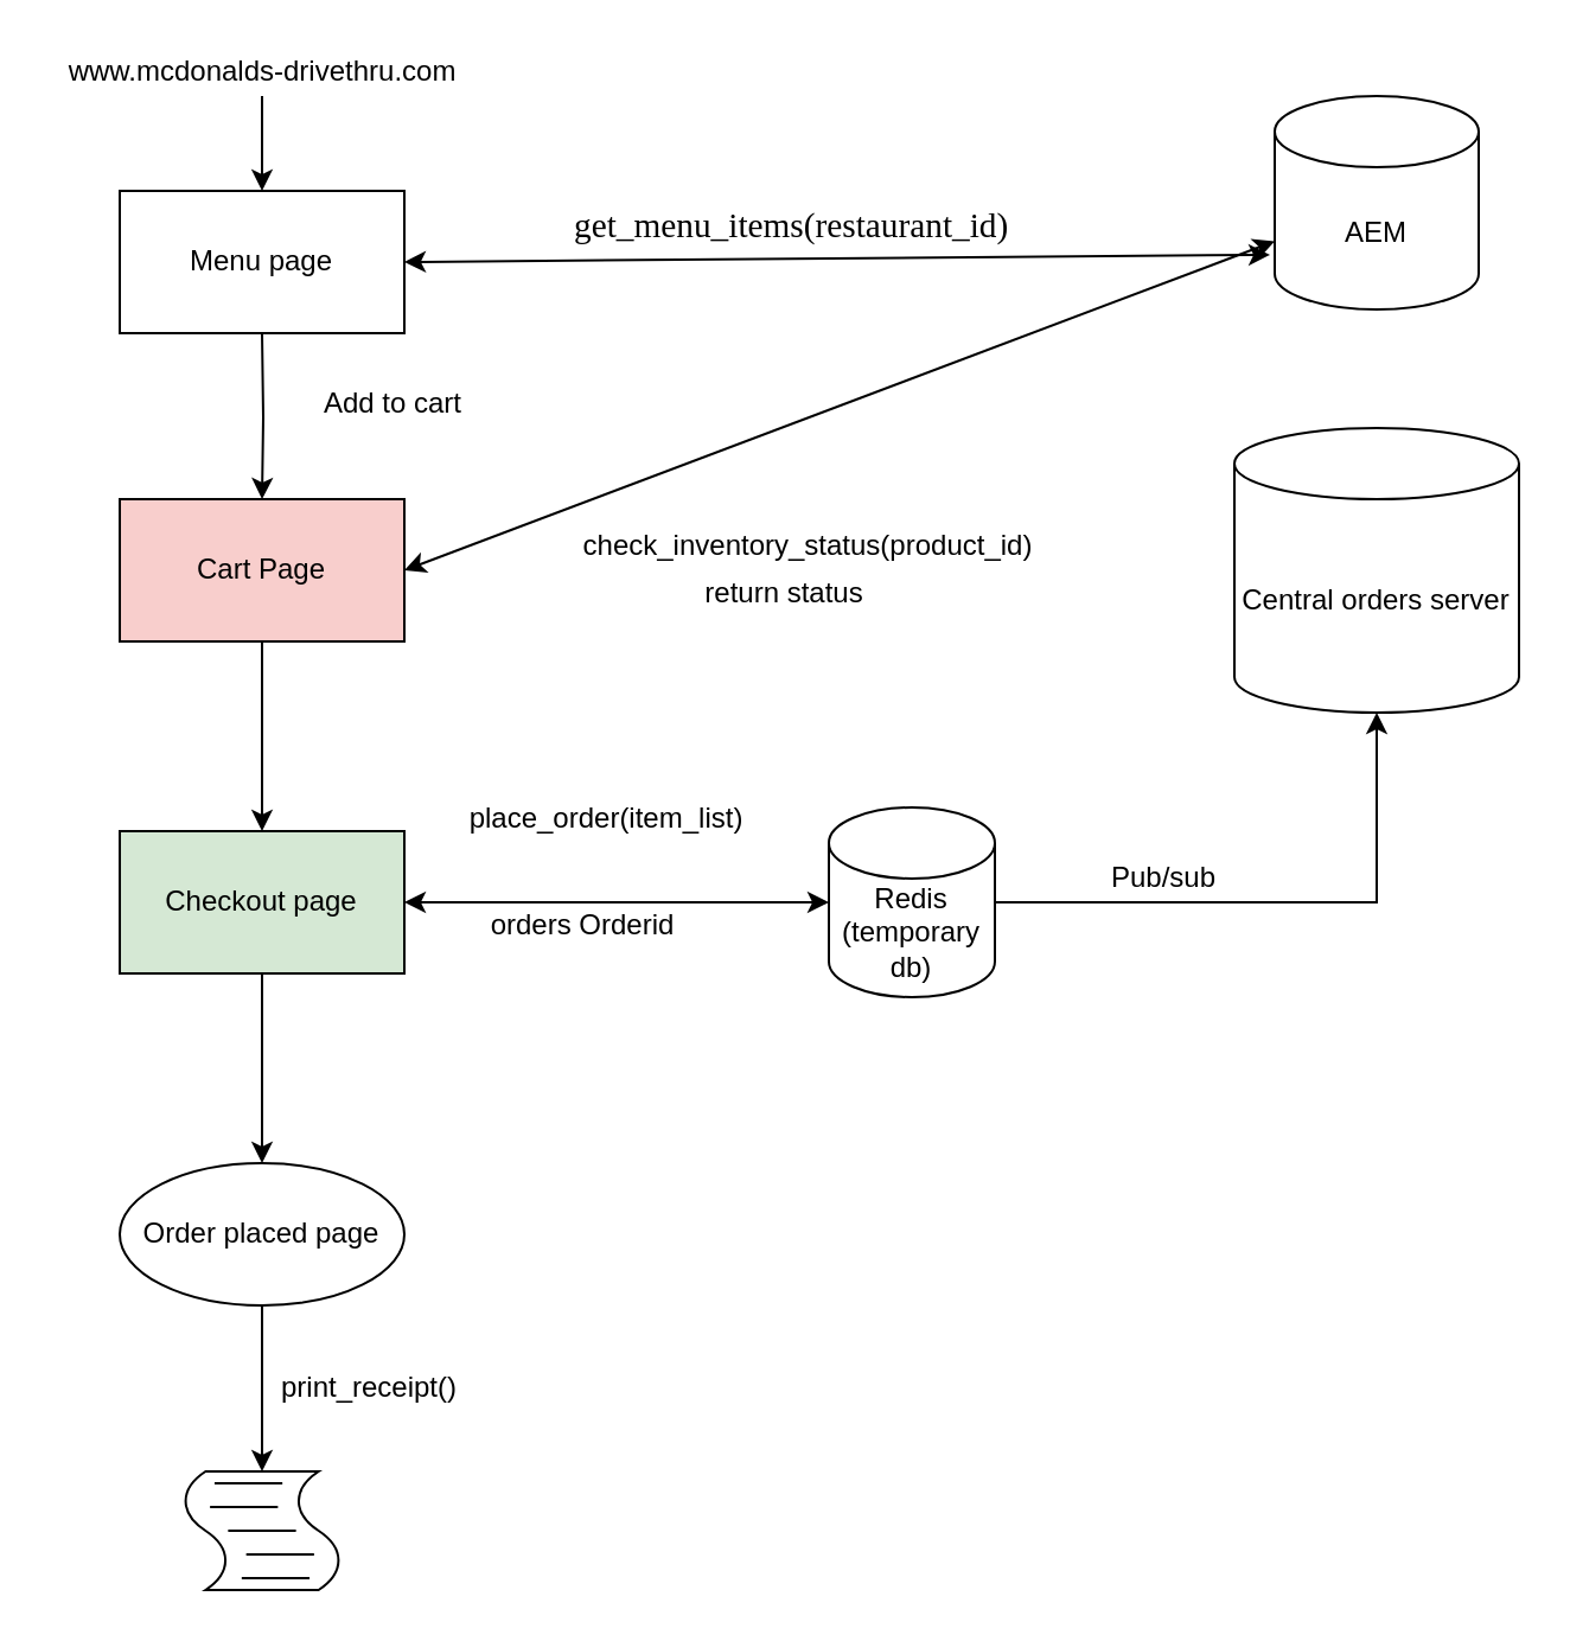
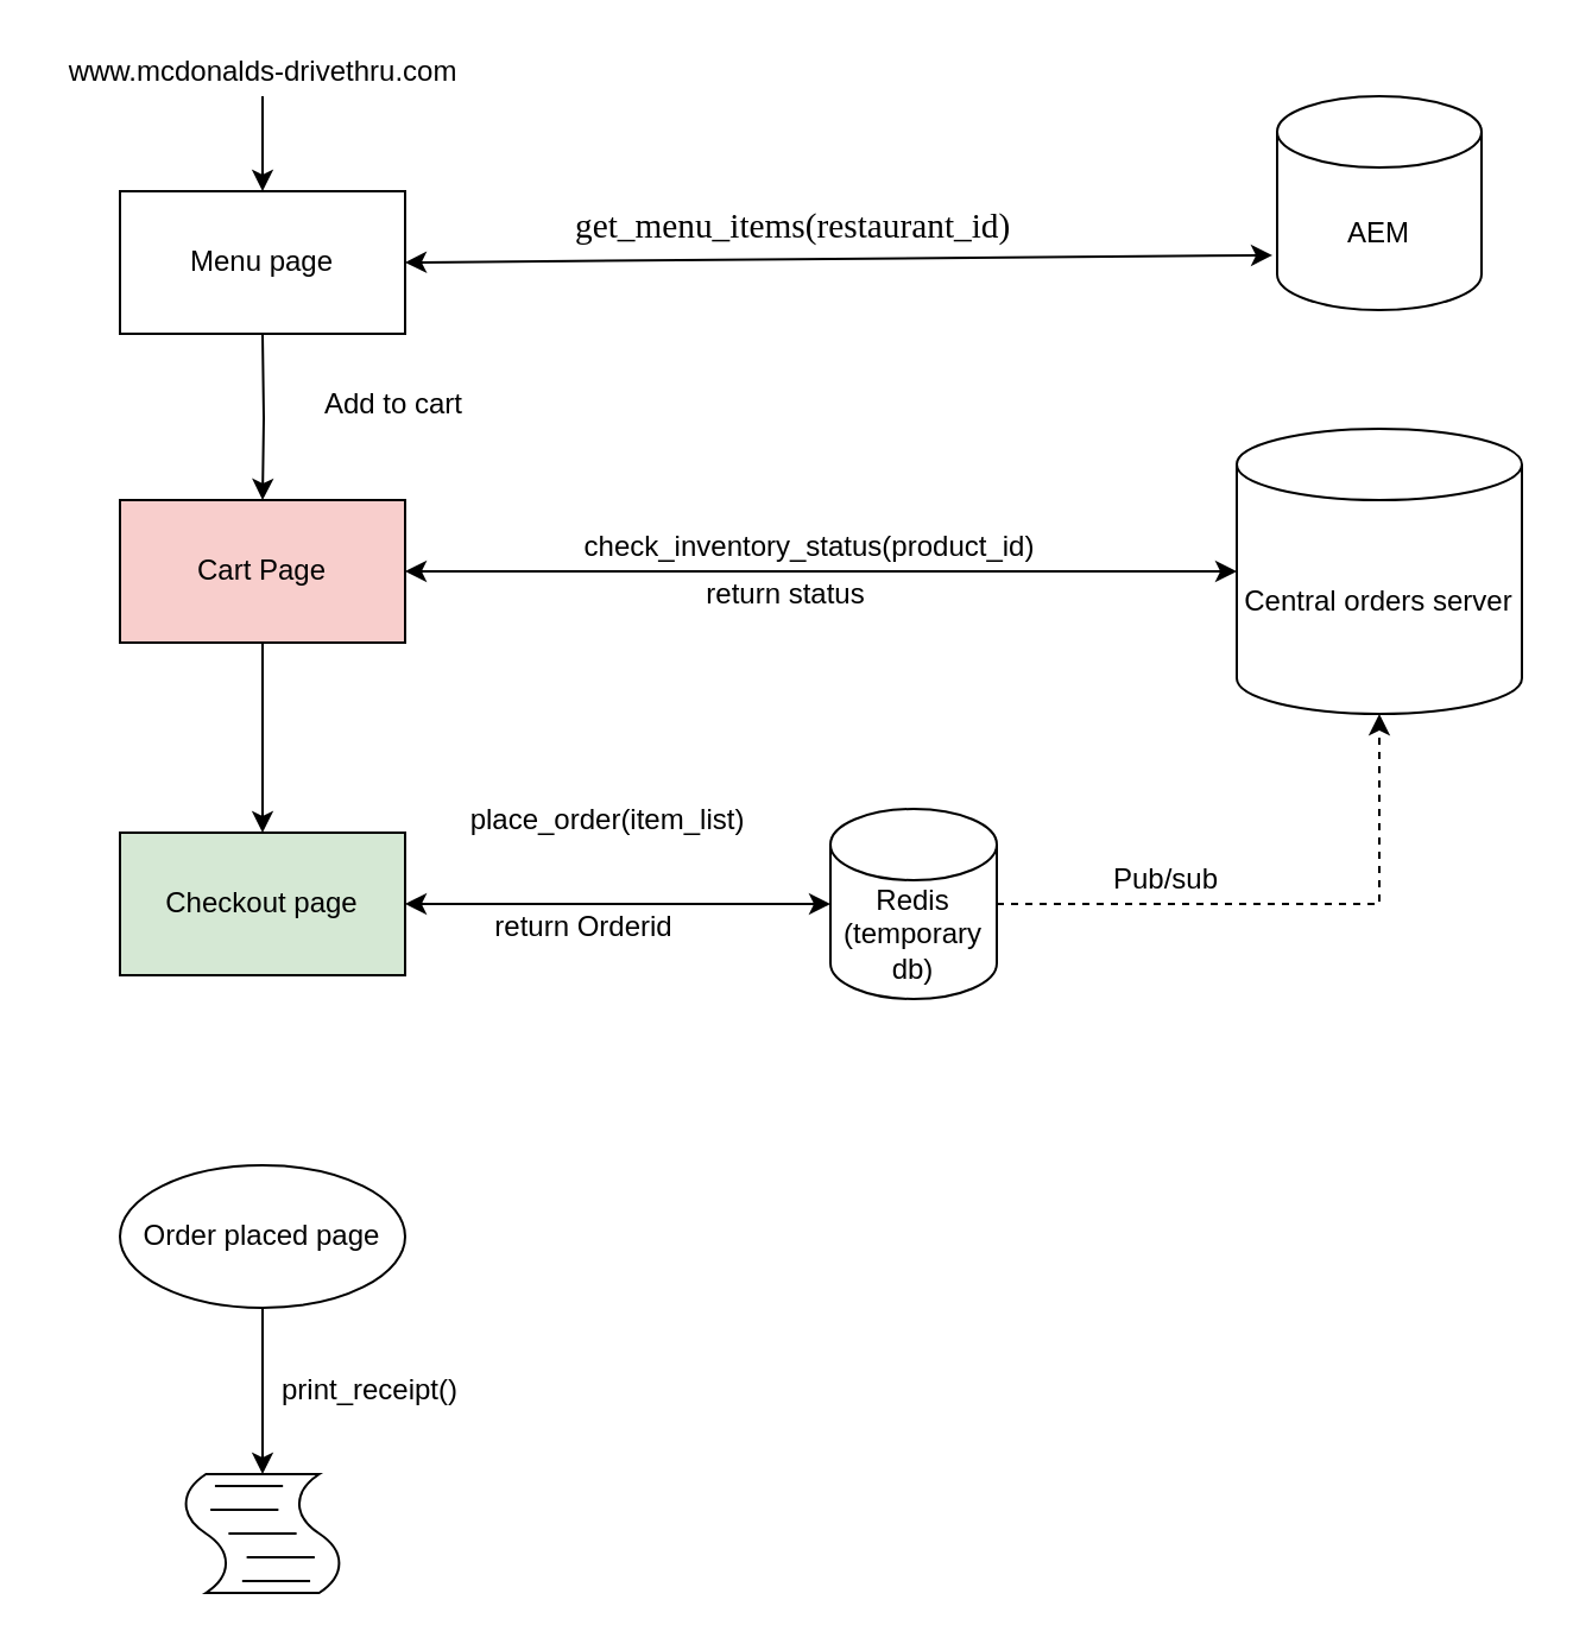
  <mxCell id="0" />
  <mxCell id="1" parent="0" />
  <mxCell id="2" value="" style="edgeStyle=orthogonalEdgeStyle;rounded=0;orthogonalLoop=1;jettySize=auto;html=1;" edge="1" parent="1" source="3"><mxGeometry relative="1" as="geometry"><mxPoint x="110" y="80" as="targetPoint" /></mxGeometry></mxCell>
  <mxCell id="3" value="www.mcdonalds-drivethru.com&lt;br&gt;" style="text;html=1;align=center;verticalAlign=middle;resizable=0;points=[];autosize=1;" vertex="1" parent="1"><mxGeometry x="20" y="20" width="180" height="20" as="geometry" /></mxCell>
  <mxCell id="4" style="edgeStyle=orthogonalEdgeStyle;rounded=0;orthogonalLoop=1;jettySize=auto;html=1;entryX=0.5;entryY=0;entryDx=0;entryDy=0;" edge="1" parent="1" target="8"><mxGeometry relative="1" as="geometry"><mxPoint x="110" y="140" as="sourcePoint" /></mxGeometry></mxCell>
  <mxCell id="5" value="Central orders server" style="shape=cylinder3;whiteSpace=wrap;html=1;boundedLbl=1;backgroundOutline=1;size=15;" vertex="1" parent="1"><mxGeometry x="520" y="180" width="120" height="120" as="geometry" /></mxCell>
  <mxCell id="6" value="&lt;p style=&quot;margin: 0in ; font-family: &amp;#34;calibri&amp;#34; ; font-size: 11.0pt&quot;&gt;g&lt;span style=&quot;font-size: 11pt&quot;&gt;et_menu_items(restaurant_id)&lt;/span&gt;&lt;/p&gt;" style="text;whiteSpace=wrap;html=1;" vertex="1" parent="1"><mxGeometry x="240" y="80" width="220" height="30" as="geometry" /></mxCell>
  <mxCell id="7" value="AEM" style="shape=cylinder3;whiteSpace=wrap;html=1;boundedLbl=1;backgroundOutline=1;size=15;" vertex="1" parent="1"><mxGeometry x="537" y="40" width="86" height="90" as="geometry" /></mxCell>
  <mxCell id="8" value="Cart Page" style="rounded=0;whiteSpace=wrap;html=1;fillColor=#f8cecc;" vertex="1" parent="1"><mxGeometry x="50" y="210" width="120" height="60" as="geometry" /></mxCell>
  <mxCell id="9" value="Add to cart&lt;br&gt;" style="text;html=1;align=center;verticalAlign=middle;resizable=0;points=[];autosize=1;" vertex="1" parent="1"><mxGeometry x="130" y="160" width="70" height="20" as="geometry" /></mxCell>
  <mxCell id="10" value="check_inventory_status(product_id)" style="text;html=1;align=center;verticalAlign=middle;resizable=0;points=[];autosize=1;" vertex="1" parent="1"><mxGeometry x="240" y="220" width="200" height="20" as="geometry" /></mxCell>
  <mxCell id="11" value="" style="endArrow=classic;startArrow=classic;html=1;exitX=1;exitY=0.5;exitDx=0;exitDy=0;entryX=-0.023;entryY=0.744;entryDx=0;entryDy=0;entryPerimeter=0;" edge="1" parent="1" target="7"><mxGeometry width="50" height="50" relative="1" as="geometry"><mxPoint x="170" y="110" as="sourcePoint" /><mxPoint x="300" y="90" as="targetPoint" /></mxGeometry></mxCell>
  <mxCell id="12" value="return status" style="text;html=1;align=center;verticalAlign=middle;resizable=0;points=[];autosize=1;" vertex="1" parent="1"><mxGeometry x="290" y="240" width="80" height="20" as="geometry" /></mxCell>
- <mxCell id="13" value="" style="endArrow=classic;startArrow=classic;html=1;exitX=1;exitY=0.5;exitDx=0;exitDy=0;" edge="1" parent="1" source="8" target="7"><mxGeometry width="50" height="50" relative="1" as="geometry"><mxPoint x="360" y="260" as="sourcePoint" /><mxPoint x="410" y="210" as="targetPoint" /></mxGeometry></mxCell>
- <mxCell id="14" style="edgeStyle=orthogonalEdgeStyle;rounded=0;orthogonalLoop=1;jettySize=auto;html=1;entryX=0.5;entryY=0;entryDx=0;entryDy=0;" edge="1" parent="1" source="15" target="23"><mxGeometry relative="1" as="geometry" /></mxCell>
+ <mxCell id="13" value="" style="endArrow=classic;startArrow=classic;html=1;exitX=1;exitY=0.5;exitDx=0;exitDy=0;entryX=0;entryY=0.5;entryDx=0;entryDy=0;entryPerimeter=0;" edge="1" parent="1" source="8" target="5"><mxGeometry width="50" height="50" relative="1" as="geometry"><mxPoint x="360" y="260" as="sourcePoint" /><mxPoint x="410" y="210" as="targetPoint" /></mxGeometry></mxCell>
  <mxCell id="15" value="Checkout page" style="rounded=0;whiteSpace=wrap;html=1;fillColor=#d5e8d4;" vertex="1" parent="1"><mxGeometry x="50" y="350" width="120" height="60" as="geometry" /></mxCell>
  <mxCell id="16" value="" style="endArrow=classic;html=1;exitX=0.5;exitY=1;exitDx=0;exitDy=0;entryX=0.5;entryY=0;entryDx=0;entryDy=0;" edge="1" parent="1" source="8" target="15"><mxGeometry width="50" height="50" relative="1" as="geometry"><mxPoint x="360" y="320" as="sourcePoint" /><mxPoint x="410" y="270" as="targetPoint" /></mxGeometry></mxCell>
- <mxCell id="17" style="edgeStyle=orthogonalEdgeStyle;rounded=0;orthogonalLoop=1;jettySize=auto;html=1;entryX=0.5;entryY=1;entryDx=0;entryDy=0;entryPerimeter=0;" edge="1" parent="1" source="18" target="5"><mxGeometry relative="1" as="geometry" /></mxCell>
+ <mxCell id="17" style="edgeStyle=orthogonalEdgeStyle;rounded=0;orthogonalLoop=1;jettySize=auto;html=1;entryX=0.5;entryY=1;entryDx=0;entryDy=0;entryPerimeter=0;dashed=1;" edge="1" parent="1" source="18" target="5"><mxGeometry relative="1" as="geometry" /></mxCell>
  <mxCell id="18" value="Redis&lt;br&gt;(temporary db)" style="shape=cylinder3;whiteSpace=wrap;html=1;boundedLbl=1;backgroundOutline=1;size=15;" vertex="1" parent="1"><mxGeometry x="349" y="340" width="70" height="80" as="geometry" /></mxCell>
  <mxCell id="19" value="place_order(item_list)" style="text;html=1;align=center;verticalAlign=middle;resizable=0;points=[];autosize=1;" vertex="1" parent="1"><mxGeometry x="190" y="335" width="130" height="20" as="geometry" /></mxCell>
  <mxCell id="20" value="" style="endArrow=classic;startArrow=classic;html=1;exitX=1;exitY=0.5;exitDx=0;exitDy=0;entryX=0;entryY=0.5;entryDx=0;entryDy=0;entryPerimeter=0;" edge="1" parent="1" source="15" target="18"><mxGeometry width="50" height="50" relative="1" as="geometry"><mxPoint x="190" y="490" as="sourcePoint" /><mxPoint x="240" y="440" as="targetPoint" /></mxGeometry></mxCell>
- <mxCell id="21" value="orders Orderid" style="text;html=1;align=center;verticalAlign=middle;resizable=0;points=[];autosize=1;" vertex="1" parent="1"><mxGeometry x="200" y="380" width="90" height="20" as="geometry" /></mxCell>
+ <mxCell id="21" value="return Orderid" style="text;html=1;align=center;verticalAlign=middle;resizable=0;points=[];autosize=1;" vertex="1" parent="1"><mxGeometry x="200" y="380" width="90" height="20" as="geometry" /></mxCell>
  <mxCell id="22" style="edgeStyle=orthogonalEdgeStyle;rounded=0;orthogonalLoop=1;jettySize=auto;html=1;" edge="1" parent="1" source="23" target="24"><mxGeometry relative="1" as="geometry" /></mxCell>
  <mxCell id="23" value="Order placed page" style="ellipse;whiteSpace=wrap;html=1;" vertex="1" parent="1"><mxGeometry x="50" y="490" width="120" height="60" as="geometry" /></mxCell>
  <mxCell id="24" value="" style="shape=mxgraph.bpmn.script_task;html=1;outlineConnect=0;" vertex="1" parent="1"><mxGeometry x="75" y="620" width="70" height="50" as="geometry" /></mxCell>
  <mxCell id="25" value="print_receipt()" style="text;html=1;align=center;verticalAlign=middle;resizable=0;points=[];autosize=1;" vertex="1" parent="1"><mxGeometry x="110" y="574.5" width="90" height="20" as="geometry" /></mxCell>
  <mxCell id="26" value="Pub/sub" style="text;html=1;align=center;verticalAlign=middle;resizable=0;points=[];autosize=1;" vertex="1" parent="1"><mxGeometry x="460" y="360" width="60" height="20" as="geometry" /></mxCell>
  <mxCell id="27" value="Menu page" style="rounded=0;whiteSpace=wrap;html=1;" vertex="1" parent="1"><mxGeometry x="50" y="80" width="120" height="60" as="geometry" /></mxCell>
